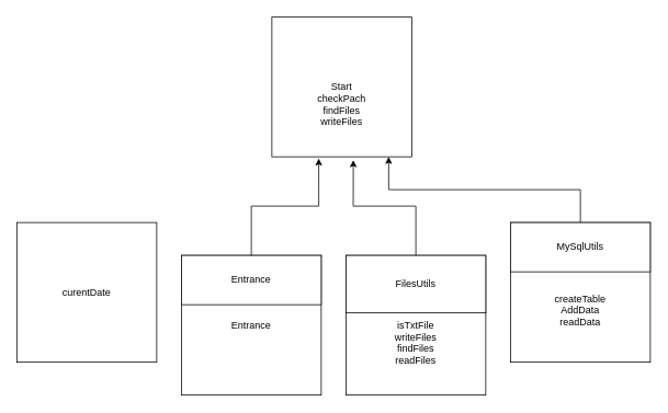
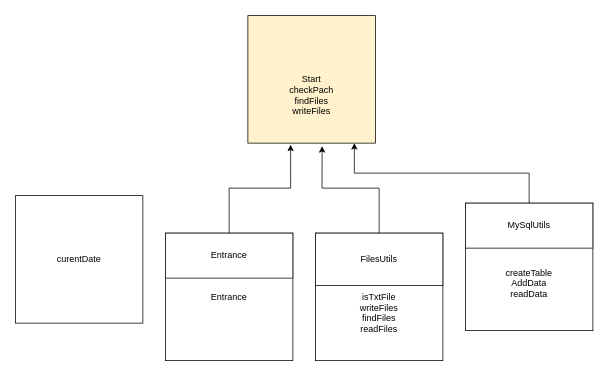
  <mxCell id="0" />
  <mxCell id="1" parent="0" />
- <mxCell id="2" value="&lt;br&gt;&lt;br&gt;&lt;br&gt;Start&lt;br&gt;checkPach&lt;br&gt;findFiles&lt;br&gt;writeFiles" style="whiteSpace=wrap;html=1;aspect=fixed;" vertex="1" parent="1"><mxGeometry x="330" y="20" width="170" height="170" as="geometry" /></mxCell>
- <mxCell id="3" value="curentDate" style="whiteSpace=wrap;html=1;aspect=fixed;" vertex="1" parent="1"><mxGeometry x="20" y="270" width="170" height="170" as="geometry" /></mxCell>
+ <mxCell id="2" value="&lt;br&gt;&lt;br&gt;&lt;br&gt;Start&lt;br&gt;checkPach&lt;br&gt;findFiles&lt;br&gt;writeFiles" style="whiteSpace=wrap;html=1;aspect=fixed;fillColor=#fff2cc;" vertex="1" parent="1"><mxGeometry x="330" y="20" width="170" height="170" as="geometry" /></mxCell>
+ <mxCell id="3" value="curentDate" style="whiteSpace=wrap;html=1;aspect=fixed;" vertex="1" parent="1"><mxGeometry x="20" y="260" width="170" height="170" as="geometry" /></mxCell>
  <mxCell id="4" value="Entrance" style="whiteSpace=wrap;html=1;aspect=fixed;" vertex="1" parent="1"><mxGeometry x="220" y="310" width="170" height="170" as="geometry" /></mxCell>
  <mxCell id="5" value="Entrance" style="rounded=0;whiteSpace=wrap;html=1;" vertex="1" parent="1"><mxGeometry x="220" y="310" width="170" height="60" as="geometry" /></mxCell>
  <mxCell id="6" value="&lt;br&gt;&lt;br&gt;&lt;br&gt;isTxtFile&lt;br&gt;writeFiles&lt;br&gt;findFiles&lt;br&gt;readFiles" style="whiteSpace=wrap;html=1;aspect=fixed;" vertex="1" parent="1"><mxGeometry x="420" y="310" width="170" height="170" as="geometry" /></mxCell>
  <mxCell id="7" value="FilesUtils" style="rounded=0;whiteSpace=wrap;html=1;" vertex="1" parent="1"><mxGeometry x="420" y="310" width="170" height="70" as="geometry" /></mxCell>
  <mxCell id="8" value="&lt;br&gt;&lt;br&gt;&lt;br&gt;createTable&lt;br&gt;AddData&lt;br&gt;readData" style="whiteSpace=wrap;html=1;aspect=fixed;" vertex="1" parent="1"><mxGeometry x="620" y="270" width="170" height="170" as="geometry" /></mxCell>
  <mxCell id="9" value="MySqlUtils" style="rounded=0;whiteSpace=wrap;html=1;" vertex="1" parent="1"><mxGeometry x="620" y="270" width="170" height="60" as="geometry" /></mxCell>
  <mxCell id="10" style="edgeStyle=orthogonalEdgeStyle;rounded=0;orthogonalLoop=1;jettySize=auto;html=1;exitX=0.5;exitY=0;exitDx=0;exitDy=0;entryX=0.335;entryY=1.012;entryDx=0;entryDy=0;entryPerimeter=0;" edge="1" parent="1" source="5" target="2"><mxGeometry relative="1" as="geometry" /></mxCell>
  <mxCell id="11" style="edgeStyle=orthogonalEdgeStyle;rounded=0;orthogonalLoop=1;jettySize=auto;html=1;exitX=0.5;exitY=0;exitDx=0;exitDy=0;entryX=0.582;entryY=1.024;entryDx=0;entryDy=0;entryPerimeter=0;" edge="1" parent="1" source="7" target="2"><mxGeometry relative="1" as="geometry" /></mxCell>
  <mxCell id="12" style="edgeStyle=orthogonalEdgeStyle;rounded=0;orthogonalLoop=1;jettySize=auto;html=1;exitX=0.5;exitY=0;exitDx=0;exitDy=0;entryX=0.835;entryY=1;entryDx=0;entryDy=0;entryPerimeter=0;" edge="1" parent="1" source="9" target="2"><mxGeometry relative="1" as="geometry" /></mxCell>
